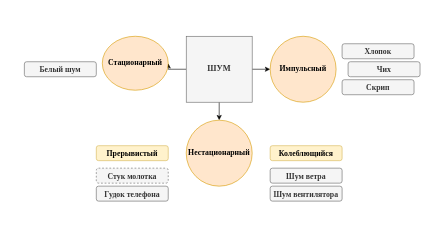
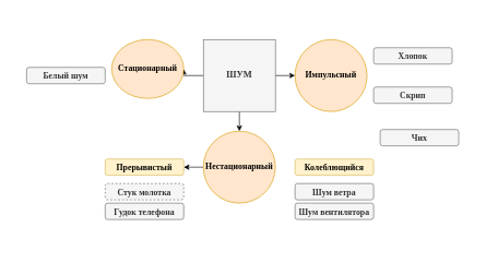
  <mxCell id="0" />
  <mxCell id="1" parent="0" />
  <mxCell id="2" value="" style="rounded=0;whiteSpace=wrap;html=1;strokeWidth=0;opacity=0;" vertex="1" parent="1"><mxGeometry x="20" y="20" width="700" height="360" as="geometry" /></mxCell>
  <mxCell id="3" style="edgeStyle=orthogonalEdgeStyle;rounded=0;orthogonalLoop=1;jettySize=auto;html=1;exitX=1;exitY=0.5;exitDx=0;exitDy=0;entryX=0;entryY=0.5;entryDx=0;entryDy=0;fontFamily=Times New Roman;fontSize=14;" parent="1" source="6" target="8" edge="1"><mxGeometry relative="1" as="geometry" /></mxCell>
  <mxCell id="4" style="edgeStyle=orthogonalEdgeStyle;rounded=0;orthogonalLoop=1;jettySize=auto;html=1;exitX=0.5;exitY=1;exitDx=0;exitDy=0;fontFamily=Times New Roman;fontSize=14;entryX=0.5;entryY=0;entryDx=0;entryDy=0;" parent="1" source="6" target="10" edge="1"><mxGeometry relative="1" as="geometry"><mxPoint x="365" y="200" as="targetPoint" /></mxGeometry></mxCell>
  <mxCell id="5" style="edgeStyle=orthogonalEdgeStyle;rounded=0;orthogonalLoop=1;jettySize=auto;html=1;exitX=0;exitY=0.5;exitDx=0;exitDy=0;entryX=1;entryY=0.5;entryDx=0;entryDy=0;fontFamily=Times New Roman;fontSize=14;" parent="1" source="6" target="7" edge="1"><mxGeometry relative="1" as="geometry" /></mxCell>
  <mxCell id="6" value="&lt;font style=&quot;font-size: 14px;&quot; face=&quot;Times New Roman&quot;&gt;&lt;b&gt;ШУМ&lt;/b&gt;&lt;/font&gt;" style="whiteSpace=wrap;html=1;aspect=fixed;fillColor=#f5f5f5;fontColor=#333333;strokeColor=#666666;" parent="1" vertex="1"><mxGeometry x="310" y="60" width="110" height="110" as="geometry" /></mxCell>
  <mxCell id="7" value="&lt;b&gt;&lt;font style=&quot;font-size: 13px;&quot;&gt;Стационарный&lt;/font&gt;&lt;/b&gt;" style="ellipse;whiteSpace=wrap;html=1;aspect=fixed;fontFamily=Times New Roman;fontSize=14;fillColor=#ffe6cc;strokeColor=#d79b00;" parent="1" vertex="1"><mxGeometry x="170" y="60" width="110" height="90" as="geometry" /></mxCell>
  <mxCell id="8" value="&lt;b&gt;&lt;font style=&quot;font-size: 13px;&quot;&gt;Импульсный&lt;/font&gt;&lt;/b&gt;" style="ellipse;whiteSpace=wrap;html=1;aspect=fixed;fontFamily=Times New Roman;fontSize=14;fillColor=#ffe6cc;strokeColor=#d79b00;" parent="1" vertex="1"><mxGeometry x="450" y="60" width="110" height="110" as="geometry" /></mxCell>
+ <mxCell id="9" style="edgeStyle=orthogonalEdgeStyle;rounded=0;orthogonalLoop=1;jettySize=auto;html=1;exitX=0;exitY=0.5;exitDx=0;exitDy=0;entryX=1;entryY=0.5;entryDx=0;entryDy=0;fontFamily=Times New Roman;fontSize=13;" parent="1" source="10" target="11" edge="1"><mxGeometry relative="1" as="geometry" /></mxCell>
  <mxCell id="10" value="&lt;b&gt;&lt;font style=&quot;font-size: 13px;&quot;&gt;Нестационарный&lt;/font&gt;&lt;/b&gt;" style="ellipse;whiteSpace=wrap;html=1;aspect=fixed;fontFamily=Times New Roman;fontSize=14;fillColor=#ffe6cc;strokeColor=#d79b00;" parent="1" vertex="1"><mxGeometry x="310" y="200" width="110" height="110" as="geometry" /></mxCell>
  <mxCell id="11" value="&lt;b&gt;Прерывистый&lt;/b&gt;" style="rounded=1;whiteSpace=wrap;html=1;fontFamily=Times New Roman;fontSize=13;fillColor=#fff2cc;strokeColor=#d6b656;" parent="1" vertex="1"><mxGeometry x="160" y="242.5" width="120" height="25" as="geometry" /></mxCell>
  <mxCell id="12" value="&lt;b&gt;Колеблющийся&lt;/b&gt;" style="rounded=1;whiteSpace=wrap;html=1;fontFamily=Times New Roman;fontSize=13;fillColor=#fff2cc;strokeColor=#d6b656;" parent="1" vertex="1"><mxGeometry x="450" y="242.5" width="120" height="25" as="geometry" /></mxCell>
  <mxCell id="13" value="&lt;b&gt;Хлопок&lt;/b&gt;" style="rounded=1;whiteSpace=wrap;html=1;fontFamily=Times New Roman;fontSize=13;fillColor=#f5f5f5;fontColor=#333333;strokeColor=#666666;" parent="1" vertex="1"><mxGeometry x="570" y="72.5" width="120" height="25" as="geometry" /></mxCell>
- <mxCell id="14" value="&lt;b&gt;Чих&lt;/b&gt;" style="rounded=1;whiteSpace=wrap;html=1;fontFamily=Times New Roman;fontSize=13;fillColor=#f5f5f5;fontColor=#333333;strokeColor=#666666;" parent="1" vertex="1"><mxGeometry x="580" y="102.5" width="120" height="25" as="geometry" /></mxCell>
+ <mxCell id="14" value="&lt;b&gt;Чих&lt;/b&gt;" style="rounded=1;whiteSpace=wrap;html=1;fontFamily=Times New Roman;fontSize=13;fillColor=#f5f5f5;fontColor=#333333;strokeColor=#666666;" parent="1" vertex="1"><mxGeometry x="580" y="197.5" width="120" height="25" as="geometry" /></mxCell>
  <mxCell id="15" value="&lt;b&gt;Скрип&lt;/b&gt;" style="rounded=1;whiteSpace=wrap;html=1;fontFamily=Times New Roman;fontSize=13;fillColor=#f5f5f5;fontColor=#333333;strokeColor=#666666;" parent="1" vertex="1"><mxGeometry x="570" y="132.5" width="120" height="25" as="geometry" /></mxCell>
  <mxCell id="16" value="&lt;b&gt;Белый шум&lt;/b&gt;" style="rounded=1;whiteSpace=wrap;html=1;fontFamily=Times New Roman;fontSize=13;fillColor=#f5f5f5;fontColor=#333333;strokeColor=#666666;" parent="1" vertex="1"><mxGeometry x="40" y="102.5" width="120" height="25" as="geometry" /></mxCell>
  <mxCell id="17" value="&lt;b&gt;Стук молотка&lt;/b&gt;" style="rounded=1;whiteSpace=wrap;html=1;fontFamily=Times New Roman;fontSize=13;fillColor=#f5f5f5;fontColor=#333333;strokeColor=#666666;dashed=1;" parent="1" vertex="1"><mxGeometry x="160" y="280" width="120" height="25" as="geometry" /></mxCell>
  <mxCell id="18" value="&lt;b&gt;Гудок телефона&lt;/b&gt;" style="rounded=1;whiteSpace=wrap;html=1;fontFamily=Times New Roman;fontSize=13;fillColor=#f5f5f5;fontColor=#333333;strokeColor=#666666;" parent="1" vertex="1"><mxGeometry x="160" y="310" width="120" height="25" as="geometry" /></mxCell>
  <mxCell id="19" value="&lt;b&gt;Шум ветра&lt;/b&gt;" style="rounded=1;whiteSpace=wrap;html=1;fontFamily=Times New Roman;fontSize=13;fillColor=#f5f5f5;fontColor=#333333;strokeColor=#666666;" parent="1" vertex="1"><mxGeometry x="450" y="280" width="120" height="25" as="geometry" /></mxCell>
  <mxCell id="20" value="&lt;b&gt;Шум вентилятора&lt;/b&gt;" style="rounded=1;whiteSpace=wrap;html=1;fontFamily=Times New Roman;fontSize=13;fillColor=#f5f5f5;fontColor=#333333;strokeColor=#666666;" parent="1" vertex="1"><mxGeometry x="450" y="310" width="120" height="25" as="geometry" /></mxCell>
